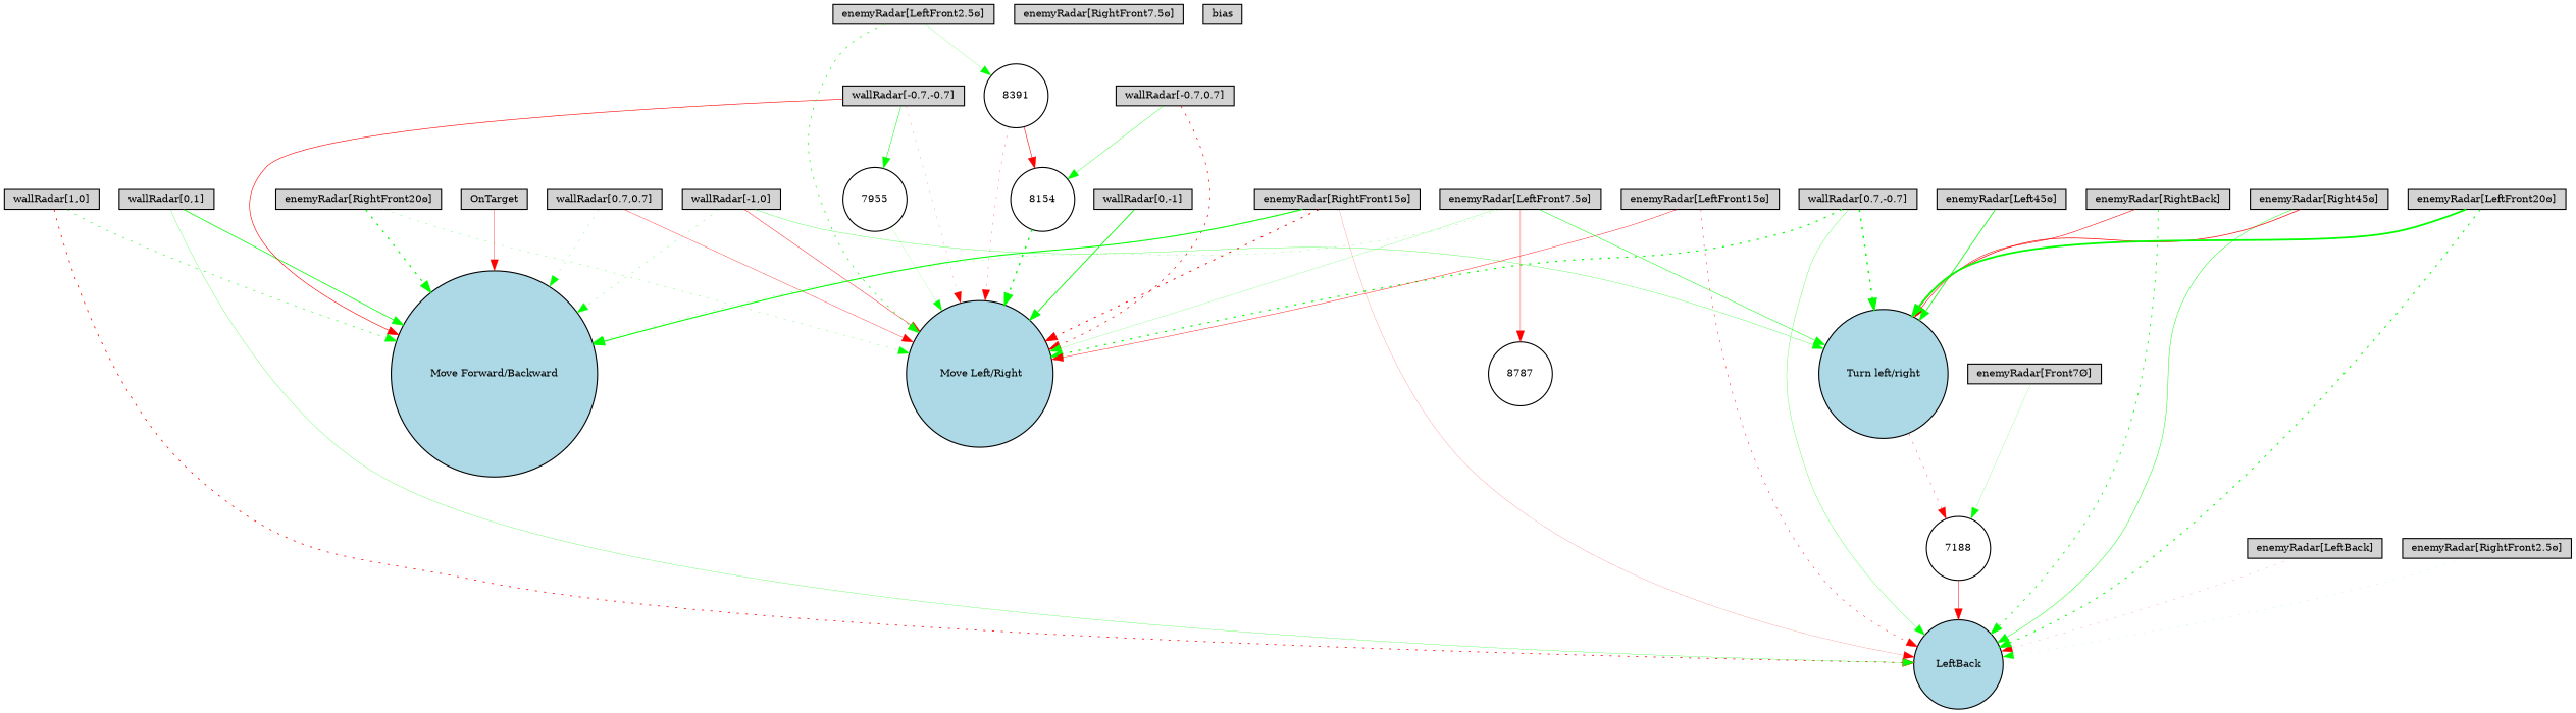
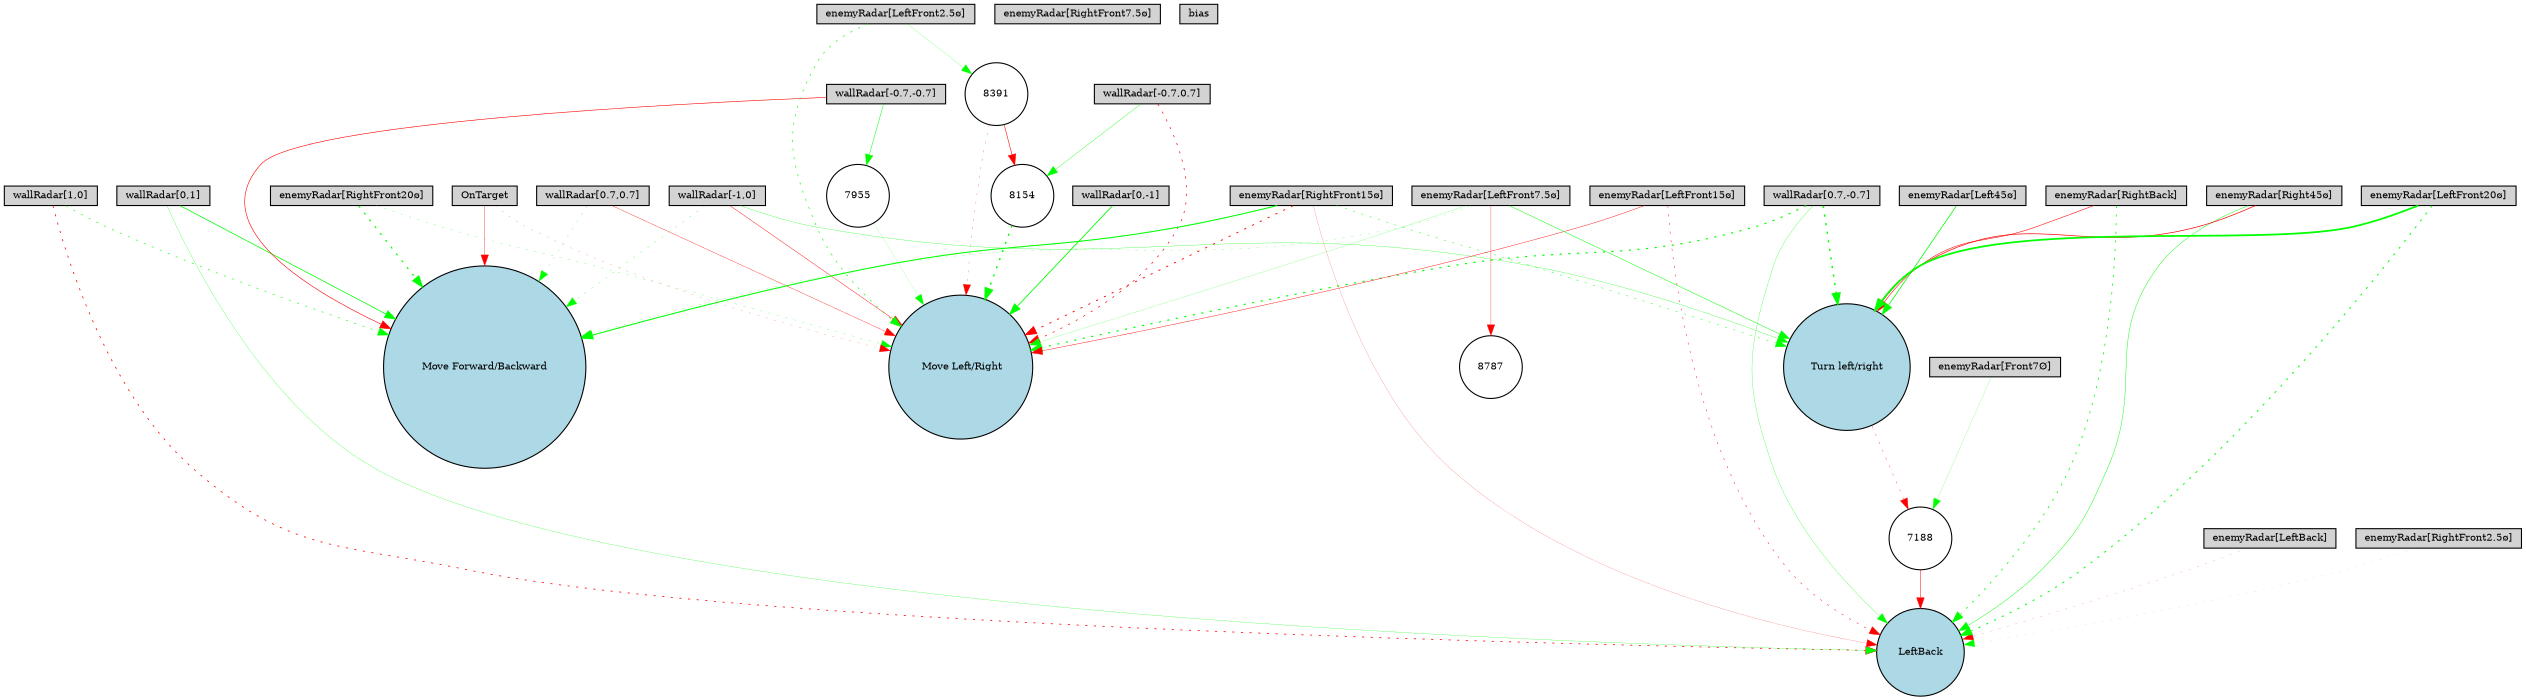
  digraph {
    node [fillcolor=lightgray fontsize=9 shape=box style=filled]
    edge [color=green style=solid]
    "wallRadar[1,0]" [height=0.2 width=0.2]
    n2 [fillcolor=lightblue height=0.2 label=LeftBack shape=circle width=0.2]
    "Move Forward/Backward" [fillcolor=lightblue height=0.2 shape=circle width=0.2]
    "wallRadar[0,1]" [height=0.2 width=0.2]
    "wallRadar[-1,0]" [height=0.2 width=0.2]
    " Move Left/Right" [fillcolor=lightblue height=0.2 shape=circle width=0.2]
    "Turn left/right" [fillcolor=lightblue height=0.2 shape=circle width=0.2]
    7188 [fillcolor=white height=0.2 shape=circle width=0.2]
    "wallRadar[0,-1]" [height=0.2 width=0.2]
    "wallRadar[0.7,0.7]" [height=0.2 width=0.2]
    "wallRadar[-0.7,0.7]" [height=0.2 width=0.2]
    8154 [fillcolor=white height=0.2 shape=circle width=0.2]
    "wallRadar[-0.7,-0.7]" [height=0.2 width=0.2]
    7955 [fillcolor=white height=0.2 shape=circle width=0.2]
    "wallRadar[0.7,-0.7]" [height=0.2 width=0.2]
    "enemyRadar[RightBack]" [height=0.2 width=0.2]
    "enemyRadar[LeftBack]" [height=0.2 width=0.2]
    "enemyRadar[Right45ø]" [height=0.2 width=0.2]
    "enemyRadar[Left45ø]" [height=0.2 width=0.2]
    "enemyRadar[RightFront20ø]" [height=0.2 width=0.2]
    "enemyRadar[LeftFront20ø]" [height=0.2 width=0.2]
    "enemyRadar[RightFront15ø]" [height=0.2 width=0.2]
    "enemyRadar[LeftFront15ø]" [height=0.2 width=0.2]
    "enemyRadar[RightFront7.5ø]" [height=0.2 width=0.2]
    "enemyRadar[LeftFront7.5ø]" [height=0.2 width=0.2]
    8787 [fillcolor=white height=0.2 shape=circle width=0.2]
    "enemyRadar[RightFront2.5ø]" [height=0.2 width=0.2]
    "enemyRadar[LeftFront2.5ø]" [height=0.2 width=0.2]
    8391 [fillcolor=white height=0.2 shape=circle width=0.2]
    "enemyRadar[Front7Ø]" [height=0.2 width=0.2]
    OnTarget [height=0.2 width=0.2]
    bias [height=0.2 width=0.2]
    "wallRadar[1,0]" -> n2 [color=red penwidth=0.7170167900953764 style=dotted]
    "wallRadar[1,0]" -> "Move Forward/Backward" [penwidth=0.5258267598617531 style=dotted]
    "wallRadar[0,1]" -> n2 [penwidth=0.23751677895644532]
    "wallRadar[0,1]" -> "Move Forward/Backward" [penwidth=0.6881964237931834]
    "wallRadar[-1,0]" -> "Move Forward/Backward" [penwidth=0.23872831109776563 style=dotted]
    "wallRadar[-1,0]" -> " Move Left/Right" [color=red penwidth=0.39010229276295993]
    "wallRadar[-1,0]" -> "Turn left/right" [penwidth=0.2691985526686598]
    "Turn left/right" -> 7188 [color=red penwidth=0.31492850966780406 style=dotted]
    7188 -> n2 [color=red penwidth=0.45841117783090435]
    "wallRadar[0,-1]" -> " Move Left/Right" [penwidth=0.7895923731962564]
    "wallRadar[0.7,0.7]" -> "Move Forward/Backward" [penwidth=0.20410171669051191 style=dotted]
    "wallRadar[0.7,0.7]" -> " Move Left/Right" [color=red penwidth=0.31384311832023326]
    "wallRadar[-0.7,0.7]" -> " Move Left/Right" [color=red penwidth=0.6497219888461637 style=dotted]
    "wallRadar[-0.7,0.7]" -> 8154 [penwidth=0.33006269385794285]
    8154 -> " Move Left/Right" [penwidth=1.3042437102853186 style=dotted]
    "wallRadar[-0.7,-0.7]" -> "Move Forward/Backward" [color=red penwidth=0.5454073430176817]
-   "wallRadar[-0.7,-0.7]" -> " Move Left/Right" [color=red penwidth=0.1477607266747435 style=dotted]
+   OnTarget -> " Move Left/Right" [color=red penwidth=0.1477607266747435 style=dotted]
    "wallRadar[-0.7,-0.7]" -> 7955 [penwidth=0.44203411910241486]
    7955 -> " Move Left/Right" [penwidth=0.11936060545523174]
    "wallRadar[0.7,-0.7]" -> n2 [penwidth=0.2522423339052105]
    "wallRadar[0.7,-0.7]" -> " Move Left/Right" [penwidth=1.1012169757582508 style=dotted]
    "wallRadar[0.7,-0.7]" -> "Turn left/right" [penwidth=1.3673072931298527 style=dotted]
    "enemyRadar[RightBack]" -> n2 [penwidth=0.7459242455083533 style=dotted]
    "enemyRadar[RightBack]" -> "Turn left/right" [color=red penwidth=0.5050391672230129]
    "enemyRadar[LeftBack]" -> n2 [color=red penwidth=0.14204314596941015 style=dotted]
    "enemyRadar[Right45ø]" -> n2 [penwidth=0.4107357828724647]
    "enemyRadar[Right45ø]" -> "Turn left/right" [color=red penwidth=0.6403986692327849]
    "enemyRadar[Left45ø]" -> "Turn left/right" [penwidth=0.7059009636509731]
    "enemyRadar[RightFront20ø]" -> "Move Forward/Backward" [penwidth=1.119940091027297 style=dotted]
    "enemyRadar[RightFront20ø]" -> " Move Left/Right" [penwidth=0.23015199318505117 style=dotted]
    "enemyRadar[LeftFront20ø]" -> n2 [penwidth=0.9151301377517475 style=dotted]
    "enemyRadar[LeftFront20ø]" -> "Turn left/right" [penwidth=1.6351912747432704]
    "enemyRadar[RightFront15ø]" -> n2 [color=red penwidth=0.14790018456376625]
    "enemyRadar[RightFront15ø]" -> "Move Forward/Backward" [penwidth=0.9728361813272819]
    "enemyRadar[RightFront15ø]" -> " Move Left/Right" [color=red penwidth=0.8548689219318513 style=dotted]
+   "enemyRadar[RightFront15ø]" -> "Turn left/right" [penwidth=0.4046005967487919 style=dotted]
    "enemyRadar[LeftFront15ø]" -> n2 [color=red penwidth=0.4131750661394066 style=dotted]
    "enemyRadar[LeftFront15ø]" -> " Move Left/Right" [color=red penwidth=0.3890629412116281]
    "enemyRadar[LeftFront7.5ø]" -> "Move Forward/Backward" [penwidth=0.20998306445729537 style=dotted]
    "enemyRadar[LeftFront7.5ø]" -> " Move Left/Right" [penwidth=0.16828657240350497]
    "enemyRadar[LeftFront7.5ø]" -> "Turn left/right" [penwidth=0.4480469645528834]
    "enemyRadar[LeftFront7.5ø]" -> 8787 [color=red penwidth=0.27278340645613]
    "enemyRadar[RightFront2.5ø]" -> n2 [penwidth=0.11783855278130317 style=dotted]
    "enemyRadar[LeftFront2.5ø]" -> " Move Left/Right" [penwidth=0.5969891032141963 style=dotted]
    "enemyRadar[LeftFront2.5ø]" -> 8391 [penwidth=0.1628884732410029]
    8391 -> " Move Left/Right" [color=red penwidth=0.220005812686073 style=dotted]
    8391 -> 8154 [color=red penwidth=0.5161371237451929]
    "enemyRadar[Front7Ø]" -> 7188 [penwidth=0.15965212896506825]
    OnTarget -> "Move Forward/Backward" [color=red penwidth=0.30972429780667815]
  }
